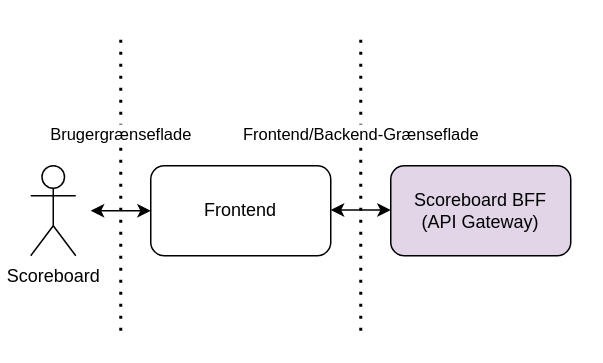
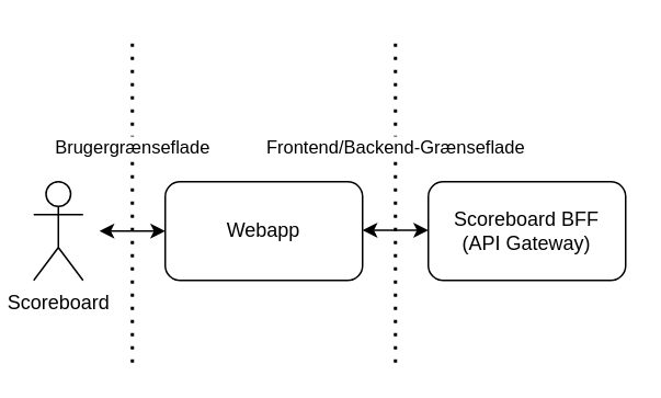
  <mxCell id="0" />
  <mxCell id="1" parent="0" />
  <mxCell id="2" value="Scoreboard" style="shape=umlActor;verticalLabelPosition=bottom;verticalAlign=top;html=1;outlineConnect=0;" vertex="1" parent="1"><mxGeometry x="20" y="110" width="30" height="60" as="geometry" /></mxCell>
- <mxCell id="3" value="Frontend" style="rounded=1;whiteSpace=wrap;html=1;" vertex="1" parent="1"><mxGeometry x="100" y="110" width="120" height="60" as="geometry" /></mxCell>
+ <mxCell id="3" value="Webapp" style="rounded=1;whiteSpace=wrap;html=1;" vertex="1" parent="1"><mxGeometry x="100" y="110" width="120" height="60" as="geometry" /></mxCell>
  <mxCell id="4" value="" style="endArrow=classic;startArrow=classic;html=1;rounded=0;" edge="1" parent="1"><mxGeometry width="50" height="50" relative="1" as="geometry"><mxPoint x="60" y="140" as="sourcePoint" /><mxPoint x="100" y="140" as="targetPoint" /></mxGeometry></mxCell>
  <mxCell id="5" value="Brugergrænseflade" style="endArrow=none;dashed=1;html=1;dashPattern=1 3;strokeWidth=2;rounded=0;" edge="1" parent="1"><mxGeometry x="0.308" width="50" height="50" relative="1" as="geometry"><mxPoint x="80" y="220" as="sourcePoint" /><mxPoint x="80" y="20" as="targetPoint" /><mxPoint as="offset" /></mxGeometry></mxCell>
- <mxCell id="6" value="&lt;div&gt;Scoreboard BFF &lt;br&gt;&lt;/div&gt;&lt;div&gt;(API Gateway)&lt;/div&gt;" style="rounded=1;whiteSpace=wrap;html=1;fillColor=#e1d5e7;" vertex="1" parent="1"><mxGeometry x="260" y="110" width="120" height="60" as="geometry" /></mxCell>
+ <mxCell id="6" value="&lt;div&gt;Scoreboard BFF &lt;br&gt;&lt;/div&gt;&lt;div&gt;(API Gateway)&lt;/div&gt;" style="rounded=1;whiteSpace=wrap;html=1;" vertex="1" parent="1"><mxGeometry x="260" y="110" width="120" height="60" as="geometry" /></mxCell>
  <mxCell id="7" value="" style="endArrow=classic;startArrow=classic;html=1;rounded=0;" edge="1" parent="1"><mxGeometry width="50" height="50" relative="1" as="geometry"><mxPoint x="220" y="139.5" as="sourcePoint" /><mxPoint x="260" y="139.5" as="targetPoint" /></mxGeometry></mxCell>
  <mxCell id="8" value="Frontend/Backend-Grænseflade" style="endArrow=none;dashed=1;html=1;dashPattern=1 3;strokeWidth=2;rounded=0;" edge="1" parent="1"><mxGeometry x="0.308" width="50" height="50" relative="1" as="geometry"><mxPoint x="240" y="220" as="sourcePoint" /><mxPoint x="240" y="20" as="targetPoint" /><mxPoint as="offset" /></mxGeometry></mxCell>
